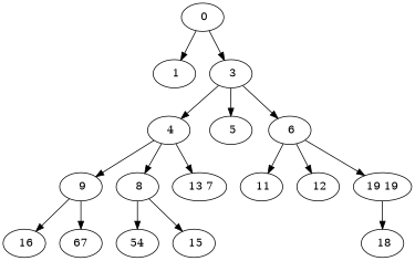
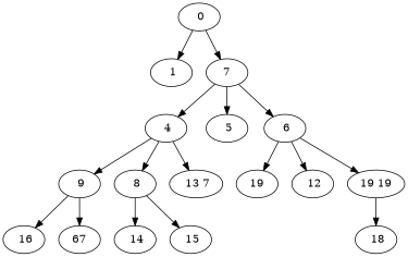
  digraph {
    " 0"
    " 1"
-   " 3"
+   " 3" [label=7]
    " 4"
    " 5"
    " 6"
    " 9"
    " 8"
    " 13 7"
-   " 11"
+   " 11" [label=19]
    " 12"
    n12 [label="19 19"]
    " 16"
    n14 [label=67]
-   " 14" [label=54]
+   " 14"
    " 15"
    " 18"
    " 0" -> " 1"
    " 0" -> " 3"
    " 3" -> " 4"
    " 3" -> " 5"
    " 3" -> " 6"
    " 4" -> " 9"
    " 4" -> " 8"
    " 4" -> " 13 7"
    " 6" -> " 11"
    " 6" -> " 12"
    " 6" -> n12
    " 9" -> " 16"
    " 9" -> n14
    " 8" -> " 14"
    " 8" -> " 15"
    n12 -> " 18"
  }
